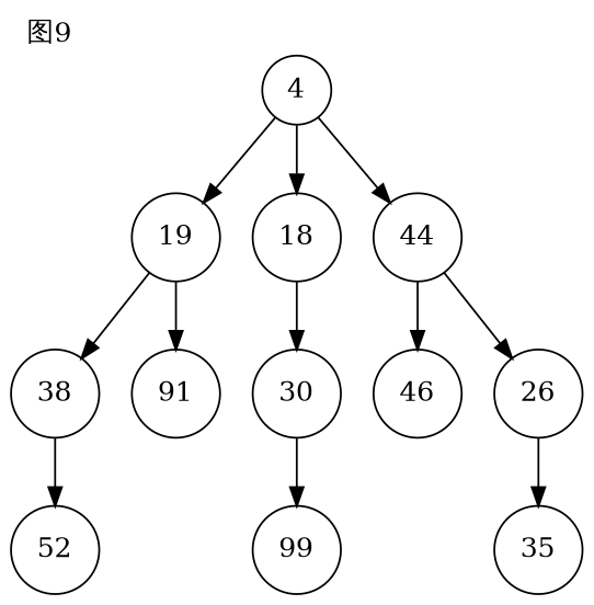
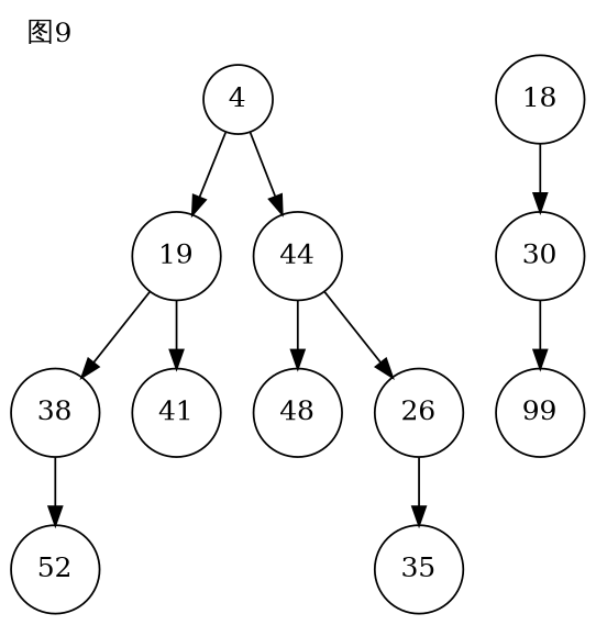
  digraph {
    fontname="DejaVu Serif"
    label="图9"
    labeljust=l
    labelloc=t
    node [fontname="DejaVu Serif" shape=circle]
    edge [fontname="DejaVu Serif"]
    n1 [label=4]
    n2 [label=19]
    n3 [label=18]
    n4 [label=44]
    n5 [label=38]
-   n6 [label=91]
+   n6 [label=41]
    n7 [label=30]
    n8 [label=99]
-   n9 [label=46]
+   n9 [label=48]
    n10 [label=26]
    n11 [label=52]
    n12 [label=35]
    n1 -> n2
-   n1 -> n3
    n1 -> n4
    n2 -> n5
    n2 -> n6
    n3 -> n7
    n4 -> n9
    n4 -> n10
    n5 -> n11
    n7 -> n8
    n10 -> n12
  }
